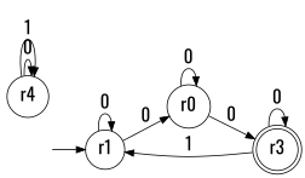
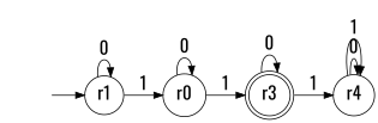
  digraph {
    fontname=Oswald
    rankdir=LR
    node [fontname=Oswald fontsize=20 shape=circle]
    edge [fontname=Oswald fontsize="20pt"]
    "" [shape=plaintext]
    n2 [label=r1]
    n3 [label=r0]
    n4 [label=r3 shape=doublecircle]
    n5 [label=r4]
    "" -> n2
    n2 -> n2 [label=0]
-   n2 -> n3 [label=0]
+   n2 -> n3 [label=1]
    n3 -> n3 [label=0]
-   n3 -> n4 [label=0]
+   n3 -> n4 [label=1]
    n4 -> n4 [label=0]
-   n4 -> n2 [label=1]
+   n4 -> n5 [label=1]
    n5 -> n5 [label=0]
    n5 -> n5 [label=1]
  }
